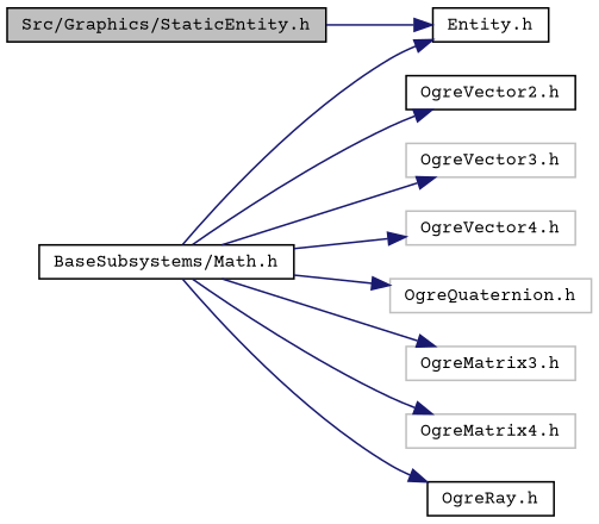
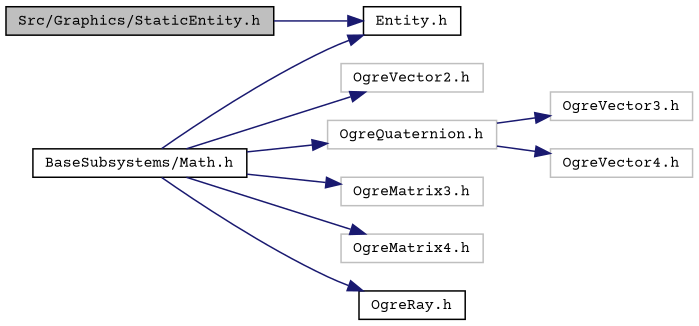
  digraph {
    fontname="Courier Prime"
    rankdir=LR
    node [color=grey75 fillcolor=white fontname="Courier Prime" fontsize=10 shape=record style=filled]
    edge [color=midnightblue fontname="Courier Prime" fontsize=10 labelfontname=FreeSans labelfontsize=10 style=solid]
    n1 [color=black fillcolor=grey75 fontcolor=black height=0.2 label="Src/Graphics/StaticEntity.h" width=0.4]
    n2 [color=black height=0.2 label="Entity.h" width=0.4]
    n3 [color=black height=0.2 label="BaseSubsystems/Math.h" width=0.4]
-   n4 [color=black height=0.2 label="OgreVector2.h" width=0.4]
+   n4 [height=0.2 label="OgreVector2.h" width=0.4]
    n5 [height=0.2 label="OgreVector3.h" width=0.4]
    n6 [height=0.2 label="OgreVector4.h" width=0.4]
    n7 [height=0.2 label="OgreQuaternion.h" width=0.4]
    n8 [height=0.2 label="OgreMatrix3.h" width=0.4]
    n9 [height=0.2 label="OgreMatrix4.h" width=0.4]
    n10 [color=black height=0.2 label="OgreRay.h" width=0.4]
    n1 -> n2
    n3 -> n2
    n3 -> n4
-   n3 -> n5
-   n3 -> n6
+   n7 -> n5
+   n7 -> n6
    n3 -> n7
    n3 -> n8
    n3 -> n9
    n3 -> n10
  }
